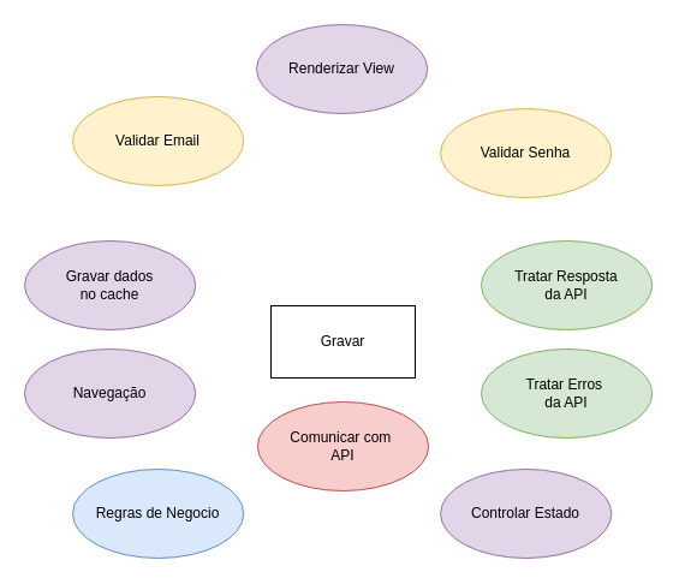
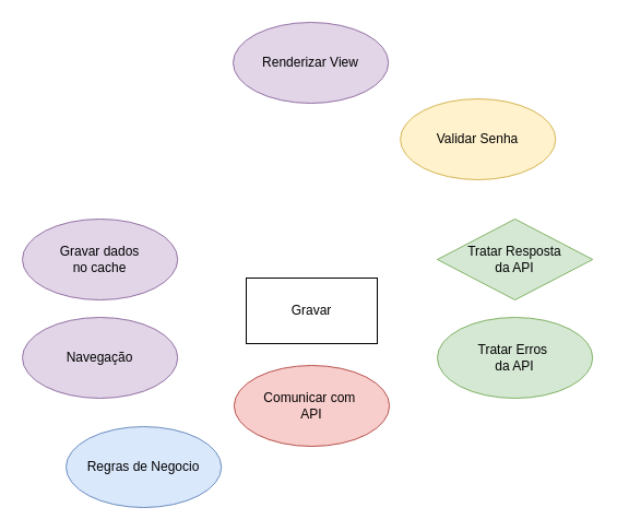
  <mxCell id="0" />
  <mxCell id="1" parent="0" />
  <mxCell id="2" value="Gravar" style="rounded=0;whiteSpace=wrap;html=1;" vertex="1" parent="1"><mxGeometry x="225" y="254" width="120" height="60" as="geometry" /></mxCell>
- <mxCell id="3" value="Controlar Estado" style="ellipse;whiteSpace=wrap;html=1;fillColor=#e1d5e7;strokeColor=#9673a6;" vertex="1" parent="1"><mxGeometry x="366.11" y="390" width="142.22" height="74" as="geometry" /></mxCell>
  <mxCell id="4" value="Regras de Negocio" style="ellipse;whiteSpace=wrap;html=1;fillColor=#dae8fc;strokeColor=#6c8ebf;" vertex="1" parent="1"><mxGeometry x="60" y="390" width="142.22" height="74" as="geometry" /></mxCell>
- <mxCell id="5" value="Tratar Resposta &lt;br&gt;da API" style="ellipse;whiteSpace=wrap;html=1;fillColor=#d5e8d4;strokeColor=#82b366;" vertex="1" parent="1"><mxGeometry x="400" y="200" width="142.22" height="74" as="geometry" /></mxCell>
+ <mxCell id="5" value="Tratar Resposta &lt;br&gt;da API" style="rhombus;whiteSpace=wrap;html=1;fillColor=#d5e8d4;strokeColor=#82b366;" vertex="1" parent="1"><mxGeometry x="400" y="200" width="142.22" height="74" as="geometry" /></mxCell>
  <mxCell id="6" value="Validar Senha" style="ellipse;whiteSpace=wrap;html=1;fillColor=#fff2cc;strokeColor=#d6b656;" vertex="1" parent="1"><mxGeometry x="366.11" y="90" width="142.22" height="74" as="geometry" /></mxCell>
  <mxCell id="7" value="Renderizar View" style="ellipse;whiteSpace=wrap;html=1;fillColor=#e1d5e7;strokeColor=#9673a6;" vertex="1" parent="1"><mxGeometry x="213" y="20" width="142.22" height="74" as="geometry" /></mxCell>
- <mxCell id="8" value="Validar Email" style="ellipse;whiteSpace=wrap;html=1;fillColor=#fff2cc;strokeColor=#d6b656;" vertex="1" parent="1"><mxGeometry x="60" y="80" width="142.22" height="74" as="geometry" /></mxCell>
  <mxCell id="9" value="Gravar dados &lt;br&gt;no cache" style="ellipse;whiteSpace=wrap;html=1;fillColor=#e1d5e7;strokeColor=#9673a6;" vertex="1" parent="1"><mxGeometry x="20" y="200" width="142.22" height="74" as="geometry" /></mxCell>
  <mxCell id="10" value="Tratar Erros&amp;nbsp;&lt;br&gt;da API" style="ellipse;whiteSpace=wrap;html=1;fillColor=#d5e8d4;strokeColor=#82b366;" vertex="1" parent="1"><mxGeometry x="400" y="290" width="142.22" height="74" as="geometry" /></mxCell>
  <mxCell id="11" value="Navegação" style="ellipse;whiteSpace=wrap;html=1;fillColor=#e1d5e7;strokeColor=#9673a6;" vertex="1" parent="1"><mxGeometry x="20" y="290" width="142.22" height="74" as="geometry" /></mxCell>
  <mxCell id="12" value="Comunicar com&amp;nbsp;&lt;br&gt;API" style="ellipse;whiteSpace=wrap;html=1;fillColor=#f8cecc;strokeColor=#b85450;" vertex="1" parent="1"><mxGeometry x="213.89" y="334" width="142.22" height="74" as="geometry" /></mxCell>
